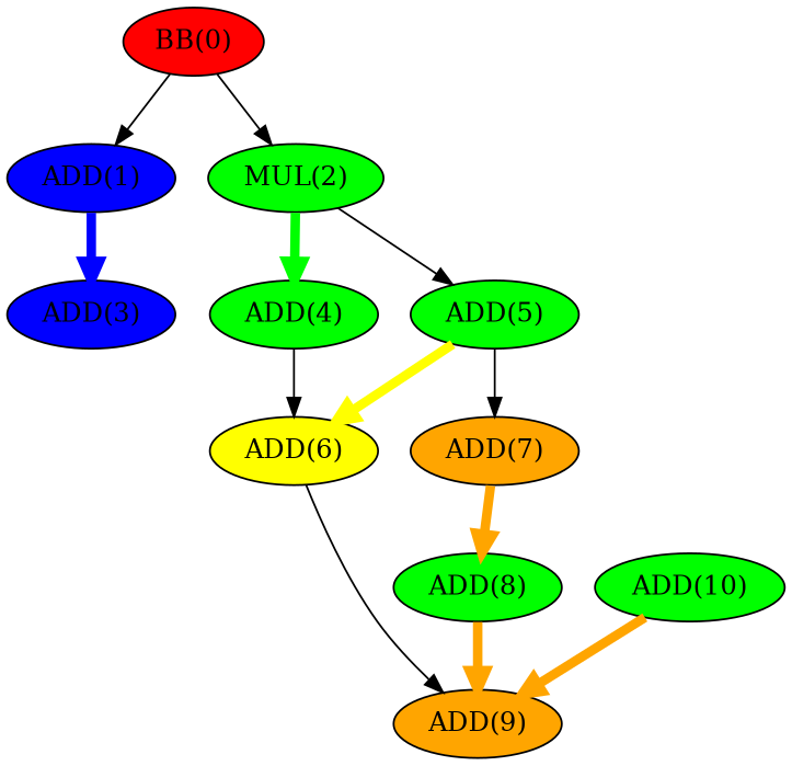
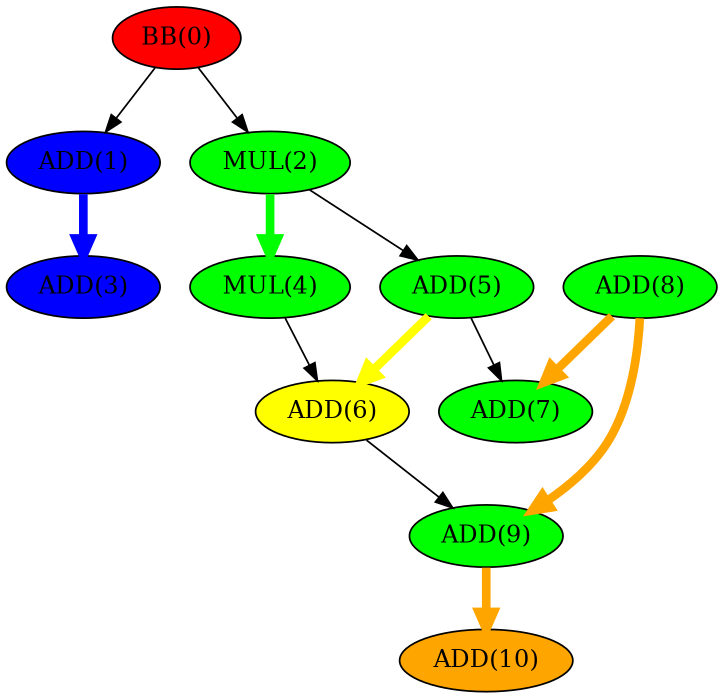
  strict digraph {
    node [cid=0 color=black fillcolor=green ir="my_.lr.ph" opcode=ADD style=filled]
    n1 [cid=1 fillcolor=red label="BB(0)" opcode=BB]
    n2 [cid=4 fillcolor=blue label="ADD(1)"]
    n3 [cid=3 label="MUL(2)" opcode=MUL]
    n4 [cid=4 fillcolor=blue label="ADD(3)"]
-   n5 [cid=3 label="ADD(4)"]
+   n5 [cid=3 label="MUL(4)"]
    n6 [cid=2 label="ADD(5)"]
    n7 [cid=2 fillcolor=yellow label="ADD(6)"]
-   n8 [fillcolor=orange label="ADD(7)"]
-   n9 [fillcolor=orange label="ADD(9)"]
+   n8 [label="ADD(7)"]
+   n9 [label="ADD(9)"]
    n10 [label="ADD(8)"]
-   n11 [label="ADD(10)"]
+   n11 [fillcolor=orange label="ADD(10)"]
    n1 -> n2
    n1 -> n3
    n2 -> n4 [cid=1 color=blue penwidth=5]
    n3 -> n5 [cid=2 color=green penwidth=5]
    n3 -> n6
    n5 -> n7
    n6 -> n7 [cid=3 color=yellow penwidth=5]
    n6 -> n8
    n7 -> n9
-   n8 -> n10 [cid=4 color=orange penwidth=5]
-   n11 -> n9 [cid=4 color=orange penwidth=5]
+   n10 -> n8 [cid=4 color=orange penwidth=5]
+   n9 -> n11 [cid=4 color=orange penwidth=5]
    n10 -> n9 [cid=4 color=orange penwidth=5]
  }
